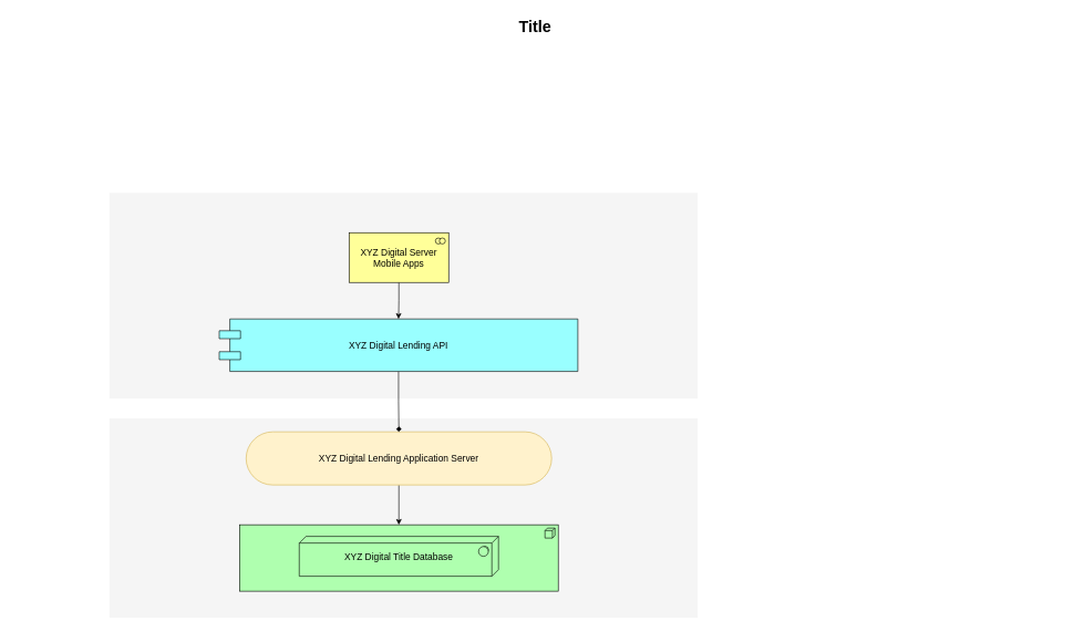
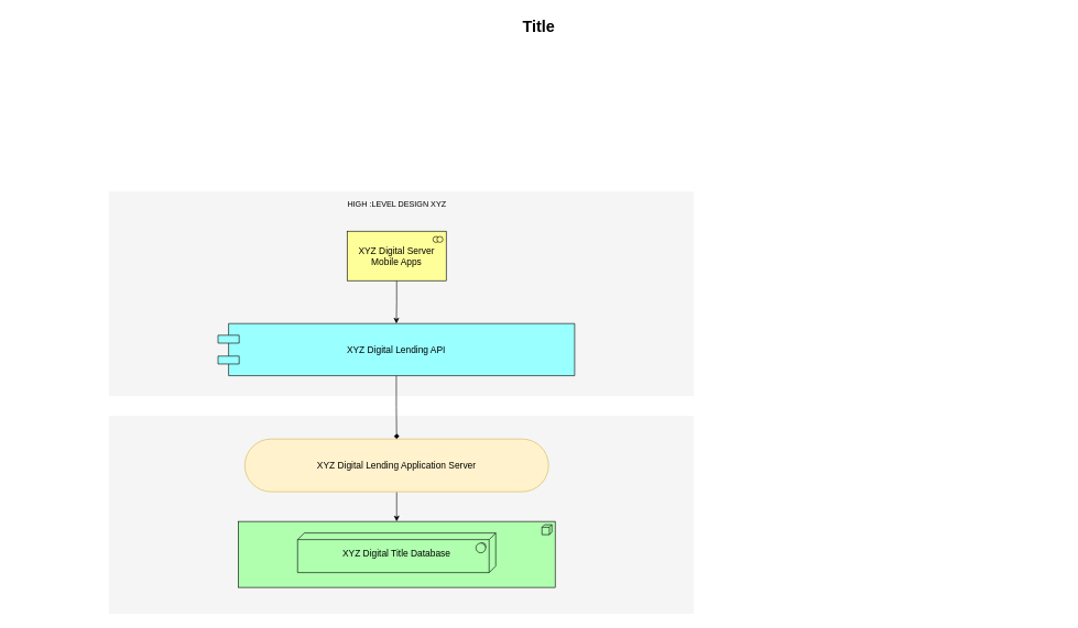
  <mxCell id="0" />
  <mxCell id="1" parent="0" />
  <mxCell id="2" value="" style="whiteSpace=wrap;html=1;strokeColor=none;strokeWidth=1;fillColor=#f5f5f5;fontSize=14;" vertex="1" parent="1"><mxGeometry x="164" y="290" width="886" height="310" as="geometry" /></mxCell>
  <mxCell id="3" value="" style="whiteSpace=wrap;html=1;strokeColor=none;strokeWidth=1;fillColor=#f5f5f5;fontSize=14;" parent="1" vertex="1"><mxGeometry x="164" y="630" width="886" height="300" as="geometry" /></mxCell>
  <mxCell id="4" value="" style="html=1;whiteSpace=wrap;fillColor=#AFFFAF;shape=mxgraph.archimate3.application;appType=node;archiType=square;fontSize=14;verticalAlign=top;" parent="1" vertex="1"><mxGeometry x="360" y="790" width="480" height="100" as="geometry" /></mxCell>
  <mxCell id="5" value="XYZ Digital Title Database" style="html=1;whiteSpace=wrap;fillColor=#AFFFAF;shape=mxgraph.archimate3.tech;techType=sysSw;fontSize=14;" parent="1" vertex="1"><mxGeometry x="450" y="807.5" width="300" height="60" as="geometry" /></mxCell>
  <mxCell id="6" style="edgeStyle=orthogonalEdgeStyle;rounded=0;orthogonalLoop=1;jettySize=auto;html=1;" edge="1" parent="1" source="7" target="4"><mxGeometry relative="1" as="geometry" /></mxCell>
- <mxCell id="7" value="XYZ Digital Lending Application Server" style="html=1;whiteSpace=wrap;fillColor=#fff2cc;shape=mxgraph.archimate3.service;fontSize=14;strokeColor=#d6b656;" parent="1" vertex="1"><mxGeometry x="370" y="650" width="460" height="80" as="geometry" /></mxCell>
+ <mxCell id="7" value="XYZ Digital Lending Application Server" style="html=1;whiteSpace=wrap;fillColor=#fff2cc;shape=mxgraph.archimate3.service;fontSize=14;strokeColor=#d6b656;" parent="1" vertex="1"><mxGeometry x="370" y="665" width="460" height="80" as="geometry" /></mxCell>
  <mxCell id="8" value="" style="edgeStyle=orthogonalEdgeStyle;rounded=0;orthogonalLoop=1;jettySize=auto;html=1;endArrow=diamond;" edge="1" parent="1" source="9" target="7"><mxGeometry relative="1" as="geometry" /></mxCell>
- <mxCell id="9" value="XYZ Digital Lending API" style="shape=component;align=center;fillColor=#99ffff;gradientColor=none;fontSize=14;" parent="1" vertex="1"><mxGeometry x="329.5" y="480" width="540" height="79" as="geometry" /></mxCell>
+ <mxCell id="9" value="XYZ Digital Lending API" style="shape=component;align=center;fillColor=#99ffff;gradientColor=none;fontSize=14;" parent="1" vertex="1"><mxGeometry x="329.5" y="490" width="540" height="79" as="geometry" /></mxCell>
  <mxCell id="10" value="" style="edgeStyle=orthogonalEdgeStyle;rounded=0;orthogonalLoop=1;jettySize=auto;html=1;" edge="1" parent="1" source="11" target="9"><mxGeometry relative="1" as="geometry" /></mxCell>
  <mxCell id="11" value="XYZ Digital Server Mobile Apps" style="html=1;whiteSpace=wrap;fillColor=#ffff99;shape=mxgraph.archimate3.application;appType=collab;archiType=square;fontSize=14;" parent="1" vertex="1"><mxGeometry x="525" y="350" width="150" height="75" as="geometry" /></mxCell>
- <mxCell id="12" value="Title" style="text;strokeColor=none;fillColor=none;html=1;fontSize=24;fontStyle=1;verticalAlign=middle;align=center;" parent="1" vertex="1"><mxGeometry x="10" y="20" width="1590" height="40" as="geometry" /></mxCell>
+ <mxCell id="12" value="Title" style="text;strokeColor=none;fillColor=none;html=1;fontSize=24;fontStyle=1;verticalAlign=middle;align=center;" parent="1" vertex="1"><mxGeometry x="20" y="20" width="1590" height="40" as="geometry" /></mxCell>
  <mxCell id="13" style="edgeStyle=orthogonalEdgeStyle;rounded=0;orthogonalLoop=1;jettySize=auto;html=1;exitX=0.5;exitY=1;exitDx=0;exitDy=0;" edge="1" parent="1"><mxGeometry relative="1" as="geometry"><mxPoint x="607" y="610" as="sourcePoint" /><mxPoint x="607" y="610" as="targetPoint" /></mxGeometry></mxCell>
+ <mxCell id="14" value="HIGH :LEVEL DESIGN XYZ" style="text;html=1;align=center;verticalAlign=middle;resizable=0;points=[];autosize=1;strokeColor=none;fillColor=none;" vertex="1" parent="1"><mxGeometry x="515" y="295" width="170" height="30" as="geometry" /></mxCell>
